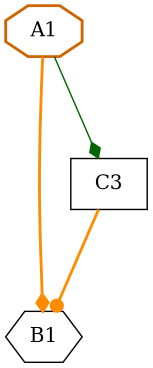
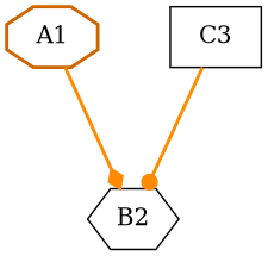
  digraph {
    mindist=1.0
    nodesep=0.6
    rankdir=TB
    ranksep=1.0
    root=Demo
    node [beamproc=beamA bpentry=false bpexit=false color=black cpu=0 fillcolor=white patentry=false patexit=false pattern=patternA style=filled toffs=0]
    edge [arrowhead=diamond color=darkorange style=bold type=defdst]
    A1 [color=darkorange3 flags="0x0000200d" patentry=true penwidth=2 shape=octagon thread=0 type=origin]
-   B2 [flags="0x00008006" patexit=true prio=0 shape=hexagon tvalid=0 twait=200 type=wait vabs=false label=B1]
+   B2 [flags="0x00008006" patexit=true prio=0 shape=hexagon tvalid=0 twait=200 type=wait vabs=false]
    C3 [flags="0x00100007" qhi=false qil=false qlo=true shape=rectangle tperiod=2000 type=block toffs=""]
    A1 -> B2 [type=origindst]
-   A1 -> C3 [color=darkgreen style=solid]
    C3 -> B2 [arrowhead=dot]
  }
